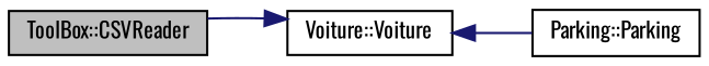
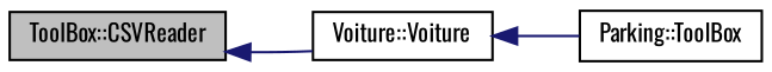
  digraph {
    fontname=Oswald
    rankdir=LR
    node [color=black fillcolor=white fontname=Oswald fontsize=10 shape=record style=filled]
    edge [color=midnightblue dir=back fontname=Oswald fontsize=10 labelfontname=Helvetica labelfontsize=10 style=solid]
    n1 [fillcolor=grey75 fontcolor=black height=0.2 label="ToolBox::CSVReader" width=0.4]
    n2 [height=0.2 label="Voiture::Voiture" width=0.4]
-   n3 [height=0.2 label="Parking::Parking" width=0.4]
-   n2 -> n1
+   n3 [height=0.2 label="Parking::ToolBox" width=0.4]
+   n1 -> n2
    n2 -> n3
  }
